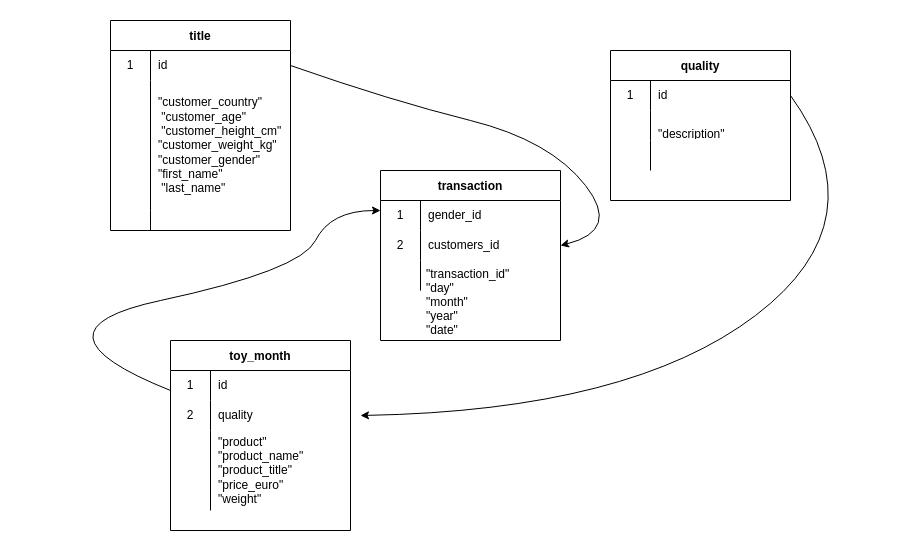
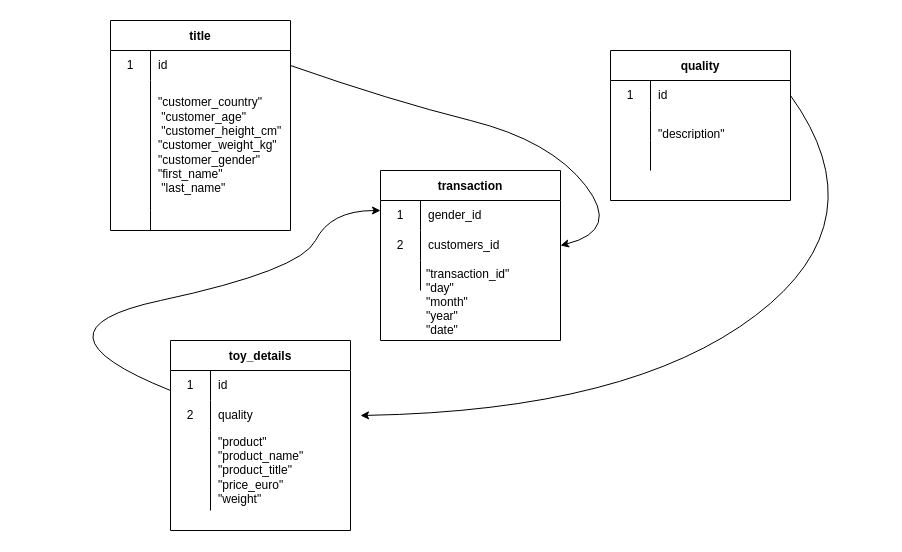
  <mxCell id="0" />
  <mxCell id="1" parent="0" />
  <mxCell id="2" value="transaction" style="shape=table;startSize=30;container=1;collapsible=0;childLayout=tableLayout;fixedRows=1;rowLines=0;fontStyle=1;" parent="1" vertex="1"><mxGeometry x="380" y="170" width="180" height="170" as="geometry" /></mxCell>
  <mxCell id="3" value="" style="shape=tableRow;horizontal=0;startSize=0;swimlaneHead=0;swimlaneBody=0;top=0;left=0;bottom=0;right=0;collapsible=0;dropTarget=0;fillColor=none;points=[[0,0.5],[1,0.5]];portConstraint=eastwest;" parent="2" vertex="1"><mxGeometry y="30" width="180" height="30" as="geometry" /></mxCell>
  <mxCell id="4" value="1" style="shape=partialRectangle;html=1;whiteSpace=wrap;connectable=0;fillColor=none;top=0;left=0;bottom=0;right=0;overflow=hidden;pointerEvents=1;" parent="3" vertex="1"><mxGeometry width="40" height="30" as="geometry"><mxRectangle width="40" height="30" as="alternateBounds" /></mxGeometry></mxCell>
  <mxCell id="5" value="gender_id" style="shape=partialRectangle;html=1;whiteSpace=wrap;connectable=0;fillColor=none;top=0;left=0;bottom=0;right=0;align=left;spacingLeft=6;overflow=hidden;" parent="3" vertex="1"><mxGeometry x="40" width="140" height="30" as="geometry"><mxRectangle width="140" height="30" as="alternateBounds" /></mxGeometry></mxCell>
  <mxCell id="6" value="" style="shape=tableRow;horizontal=0;startSize=0;swimlaneHead=0;swimlaneBody=0;top=0;left=0;bottom=0;right=0;collapsible=0;dropTarget=0;fillColor=none;points=[[0,0.5],[1,0.5]];portConstraint=eastwest;" parent="2" vertex="1"><mxGeometry y="60" width="180" height="30" as="geometry" /></mxCell>
  <mxCell id="7" value="2" style="shape=partialRectangle;html=1;whiteSpace=wrap;connectable=0;fillColor=none;top=0;left=0;bottom=0;right=0;overflow=hidden;" parent="6" vertex="1"><mxGeometry width="40" height="30" as="geometry"><mxRectangle width="40" height="30" as="alternateBounds" /></mxGeometry></mxCell>
  <mxCell id="8" value="customers_id" style="shape=partialRectangle;html=1;whiteSpace=wrap;connectable=0;fillColor=none;top=0;left=0;bottom=0;right=0;align=left;spacingLeft=6;overflow=hidden;" parent="6" vertex="1"><mxGeometry x="40" width="140" height="30" as="geometry"><mxRectangle width="140" height="30" as="alternateBounds" /></mxGeometry></mxCell>
  <mxCell id="9" value="" style="shape=tableRow;horizontal=0;startSize=0;swimlaneHead=0;swimlaneBody=0;top=0;left=0;bottom=0;right=0;collapsible=0;dropTarget=0;fillColor=none;points=[[0,0.5],[1,0.5]];portConstraint=eastwest;" parent="2" vertex="1"><mxGeometry y="90" width="180" height="30" as="geometry" /></mxCell>
  <mxCell id="10" value="" style="shape=partialRectangle;html=1;whiteSpace=wrap;connectable=0;fillColor=none;top=0;left=0;bottom=0;right=0;overflow=hidden;" parent="9" vertex="1"><mxGeometry width="40" height="30" as="geometry"><mxRectangle width="40" height="30" as="alternateBounds" /></mxGeometry></mxCell>
  <mxCell id="11" value="" style="shape=partialRectangle;html=1;whiteSpace=wrap;connectable=0;fillColor=none;top=0;left=0;bottom=0;right=0;align=left;spacingLeft=6;overflow=hidden;" parent="9" vertex="1"><mxGeometry x="40" width="140" height="30" as="geometry"><mxRectangle width="140" height="30" as="alternateBounds" /></mxGeometry></mxCell>
  <mxCell id="12" value="quality" style="shape=table;startSize=30;container=1;collapsible=0;childLayout=tableLayout;fixedRows=1;rowLines=0;fontStyle=1;" parent="1" vertex="1"><mxGeometry x="610" y="50" width="180" height="150" as="geometry" /></mxCell>
  <mxCell id="13" value="" style="shape=tableRow;horizontal=0;startSize=0;swimlaneHead=0;swimlaneBody=0;top=0;left=0;bottom=0;right=0;collapsible=0;dropTarget=0;fillColor=none;points=[[0,0.5],[1,0.5]];portConstraint=eastwest;" parent="12" vertex="1"><mxGeometry y="30" width="180" height="30" as="geometry" /></mxCell>
  <mxCell id="14" value="1" style="shape=partialRectangle;html=1;whiteSpace=wrap;connectable=0;fillColor=none;top=0;left=0;bottom=0;right=0;overflow=hidden;pointerEvents=1;" parent="13" vertex="1"><mxGeometry width="40" height="30" as="geometry"><mxRectangle width="40" height="30" as="alternateBounds" /></mxGeometry></mxCell>
  <mxCell id="15" value="id" style="shape=partialRectangle;html=1;whiteSpace=wrap;connectable=0;fillColor=none;top=0;left=0;bottom=0;right=0;align=left;spacingLeft=6;overflow=hidden;" parent="13" vertex="1"><mxGeometry x="40" width="140" height="30" as="geometry"><mxRectangle width="140" height="30" as="alternateBounds" /></mxGeometry></mxCell>
  <mxCell id="16" value="" style="shape=tableRow;horizontal=0;startSize=0;swimlaneHead=0;swimlaneBody=0;top=0;left=0;bottom=0;right=0;collapsible=0;dropTarget=0;fillColor=none;points=[[0,0.5],[1,0.5]];portConstraint=eastwest;" parent="12" vertex="1"><mxGeometry y="60" width="180" height="30" as="geometry" /></mxCell>
  <mxCell id="17" value="" style="shape=partialRectangle;html=1;whiteSpace=wrap;connectable=0;fillColor=none;top=0;left=0;bottom=0;right=0;overflow=hidden;" parent="16" vertex="1"><mxGeometry width="40" height="30" as="geometry"><mxRectangle width="40" height="30" as="alternateBounds" /></mxGeometry></mxCell>
  <mxCell id="18" value="&lt;br&gt;&quot;description&quot;" style="shape=partialRectangle;html=1;whiteSpace=wrap;connectable=0;fillColor=none;top=0;left=0;bottom=0;right=0;align=left;spacingLeft=6;overflow=hidden;" parent="16" vertex="1"><mxGeometry x="40" width="140" height="30" as="geometry"><mxRectangle width="140" height="30" as="alternateBounds" /></mxGeometry></mxCell>
  <mxCell id="19" value="" style="shape=tableRow;horizontal=0;startSize=0;swimlaneHead=0;swimlaneBody=0;top=0;left=0;bottom=0;right=0;collapsible=0;dropTarget=0;fillColor=none;points=[[0,0.5],[1,0.5]];portConstraint=eastwest;" parent="12" vertex="1"><mxGeometry y="90" width="180" height="30" as="geometry" /></mxCell>
  <mxCell id="20" value="" style="shape=partialRectangle;html=1;whiteSpace=wrap;connectable=0;fillColor=none;top=0;left=0;bottom=0;right=0;overflow=hidden;" parent="19" vertex="1"><mxGeometry width="40" height="30" as="geometry"><mxRectangle width="40" height="30" as="alternateBounds" /></mxGeometry></mxCell>
  <mxCell id="21" value="" style="shape=partialRectangle;html=1;whiteSpace=wrap;connectable=0;fillColor=none;top=0;left=0;bottom=0;right=0;align=left;spacingLeft=6;overflow=hidden;" parent="19" vertex="1"><mxGeometry x="40" width="140" height="30" as="geometry"><mxRectangle width="140" height="30" as="alternateBounds" /></mxGeometry></mxCell>
  <mxCell id="22" value="title" style="shape=table;startSize=30;container=1;collapsible=0;childLayout=tableLayout;fixedRows=1;rowLines=0;fontStyle=1;" parent="1" vertex="1"><mxGeometry x="110" y="20" width="180" height="210" as="geometry" /></mxCell>
  <mxCell id="23" value="" style="shape=tableRow;horizontal=0;startSize=0;swimlaneHead=0;swimlaneBody=0;top=0;left=0;bottom=0;right=0;collapsible=0;dropTarget=0;fillColor=none;points=[[0,0.5],[1,0.5]];portConstraint=eastwest;" parent="22" vertex="1"><mxGeometry y="30" width="180" height="30" as="geometry" /></mxCell>
  <mxCell id="24" value="1" style="shape=partialRectangle;html=1;whiteSpace=wrap;connectable=0;fillColor=none;top=0;left=0;bottom=0;right=0;overflow=hidden;pointerEvents=1;" parent="23" vertex="1"><mxGeometry width="40" height="30" as="geometry"><mxRectangle width="40" height="30" as="alternateBounds" /></mxGeometry></mxCell>
  <mxCell id="25" value="id" style="shape=partialRectangle;html=1;whiteSpace=wrap;connectable=0;fillColor=none;top=0;left=0;bottom=0;right=0;align=left;spacingLeft=6;overflow=hidden;" parent="23" vertex="1"><mxGeometry x="40" width="140" height="30" as="geometry"><mxRectangle width="140" height="30" as="alternateBounds" /></mxGeometry></mxCell>
  <mxCell id="26" value="" style="shape=tableRow;horizontal=0;startSize=0;swimlaneHead=0;swimlaneBody=0;top=0;left=0;bottom=0;right=0;collapsible=0;dropTarget=0;fillColor=none;points=[[0,0.5],[1,0.5]];portConstraint=eastwest;" parent="22" vertex="1"><mxGeometry y="60" width="180" height="130" as="geometry" /></mxCell>
  <mxCell id="27" value="" style="shape=partialRectangle;html=1;whiteSpace=wrap;connectable=0;fillColor=none;top=0;left=0;bottom=0;right=0;overflow=hidden;" parent="26" vertex="1"><mxGeometry width="40" height="130" as="geometry"><mxRectangle width="40" height="130" as="alternateBounds" /></mxGeometry></mxCell>
  <mxCell id="28" value="&quot;customer_country&quot;   &quot;customer_age&quot;       &quot;customer_height_cm&quot; &quot;customer_weight_kg&quot; &quot;customer_gender&quot;    &quot;first_name&quot;         &quot;last_name&quot;" style="shape=partialRectangle;html=1;whiteSpace=wrap;connectable=0;fillColor=none;top=0;left=0;bottom=0;right=0;align=left;spacingLeft=6;overflow=hidden;" parent="26" vertex="1"><mxGeometry x="40" width="140" height="130" as="geometry"><mxRectangle width="140" height="130" as="alternateBounds" /></mxGeometry></mxCell>
  <mxCell id="29" value="" style="shape=tableRow;horizontal=0;startSize=0;swimlaneHead=0;swimlaneBody=0;top=0;left=0;bottom=0;right=0;collapsible=0;dropTarget=0;fillColor=none;points=[[0,0.5],[1,0.5]];portConstraint=eastwest;" parent="22" vertex="1"><mxGeometry y="190" width="180" height="20" as="geometry" /></mxCell>
  <mxCell id="30" value="" style="shape=partialRectangle;html=1;whiteSpace=wrap;connectable=0;fillColor=none;top=0;left=0;bottom=0;right=0;overflow=hidden;" parent="29" vertex="1"><mxGeometry width="40" height="20" as="geometry"><mxRectangle width="40" height="20" as="alternateBounds" /></mxGeometry></mxCell>
  <mxCell id="31" value="" style="shape=partialRectangle;html=1;whiteSpace=wrap;connectable=0;fillColor=none;top=0;left=0;bottom=0;right=0;align=left;spacingLeft=6;overflow=hidden;" parent="29" vertex="1"><mxGeometry x="40" width="140" height="20" as="geometry"><mxRectangle width="140" height="20" as="alternateBounds" /></mxGeometry></mxCell>
- <mxCell id="32" value="toy_month" style="shape=table;startSize=30;container=1;collapsible=0;childLayout=tableLayout;fixedRows=1;rowLines=0;fontStyle=1;" parent="1" vertex="1"><mxGeometry x="170" y="340" width="180" height="190" as="geometry" /></mxCell>
+ <mxCell id="32" value="toy_details" style="shape=table;startSize=30;container=1;collapsible=0;childLayout=tableLayout;fixedRows=1;rowLines=0;fontStyle=1;" parent="1" vertex="1"><mxGeometry x="170" y="340" width="180" height="190" as="geometry" /></mxCell>
  <mxCell id="33" value="" style="shape=tableRow;horizontal=0;startSize=0;swimlaneHead=0;swimlaneBody=0;top=0;left=0;bottom=0;right=0;collapsible=0;dropTarget=0;fillColor=none;points=[[0,0.5],[1,0.5]];portConstraint=eastwest;" parent="32" vertex="1"><mxGeometry y="30" width="180" height="30" as="geometry" /></mxCell>
  <mxCell id="34" value="1" style="shape=partialRectangle;html=1;whiteSpace=wrap;connectable=0;fillColor=none;top=0;left=0;bottom=0;right=0;overflow=hidden;pointerEvents=1;" parent="33" vertex="1"><mxGeometry width="40" height="30" as="geometry"><mxRectangle width="40" height="30" as="alternateBounds" /></mxGeometry></mxCell>
  <mxCell id="35" value="id" style="shape=partialRectangle;html=1;whiteSpace=wrap;connectable=0;fillColor=none;top=0;left=0;bottom=0;right=0;align=left;spacingLeft=6;overflow=hidden;" parent="33" vertex="1"><mxGeometry x="40" width="140" height="30" as="geometry"><mxRectangle width="140" height="30" as="alternateBounds" /></mxGeometry></mxCell>
  <mxCell id="36" value="" style="shape=tableRow;horizontal=0;startSize=0;swimlaneHead=0;swimlaneBody=0;top=0;left=0;bottom=0;right=0;collapsible=0;dropTarget=0;fillColor=none;points=[[0,0.5],[1,0.5]];portConstraint=eastwest;" parent="32" vertex="1"><mxGeometry y="60" width="180" height="30" as="geometry" /></mxCell>
  <mxCell id="37" value="2" style="shape=partialRectangle;html=1;whiteSpace=wrap;connectable=0;fillColor=none;top=0;left=0;bottom=0;right=0;overflow=hidden;" parent="36" vertex="1"><mxGeometry width="40" height="30" as="geometry"><mxRectangle width="40" height="30" as="alternateBounds" /></mxGeometry></mxCell>
  <mxCell id="38" value="quality" style="shape=partialRectangle;html=1;whiteSpace=wrap;connectable=0;fillColor=none;top=0;left=0;bottom=0;right=0;align=left;spacingLeft=6;overflow=hidden;" parent="36" vertex="1"><mxGeometry x="40" width="140" height="30" as="geometry"><mxRectangle width="140" height="30" as="alternateBounds" /></mxGeometry></mxCell>
  <mxCell id="39" value="" style="shape=tableRow;horizontal=0;startSize=0;swimlaneHead=0;swimlaneBody=0;top=0;left=0;bottom=0;right=0;collapsible=0;dropTarget=0;fillColor=none;points=[[0,0.5],[1,0.5]];portConstraint=eastwest;" parent="32" vertex="1"><mxGeometry y="90" width="180" height="80" as="geometry" /></mxCell>
  <mxCell id="40" value="" style="shape=partialRectangle;html=1;whiteSpace=wrap;connectable=0;fillColor=none;top=0;left=0;bottom=0;right=0;overflow=hidden;" parent="39" vertex="1"><mxGeometry width="40" height="80" as="geometry"><mxRectangle width="40" height="80" as="alternateBounds" /></mxGeometry></mxCell>
  <mxCell id="41" value="&quot;product&quot;&lt;br&gt;&quot;product_name&quot;&amp;nbsp; &quot;product_title&quot; &quot;price_euro&quot;&amp;nbsp; &amp;nbsp; &lt;br&gt;&quot;weight&quot;&amp;nbsp; &amp;nbsp;" style="shape=partialRectangle;html=1;whiteSpace=wrap;connectable=0;fillColor=none;top=0;left=0;bottom=0;right=0;align=left;spacingLeft=6;overflow=hidden;" parent="39" vertex="1"><mxGeometry x="40" width="140" height="80" as="geometry"><mxRectangle width="140" height="80" as="alternateBounds" /></mxGeometry></mxCell>
  <mxCell id="42" value="" style="curved=1;endArrow=classic;html=1;rounded=0;" parent="1" edge="1"><mxGeometry width="50" height="50" relative="1" as="geometry"><mxPoint x="170" y="390" as="sourcePoint" /><mxPoint x="380" y="210" as="targetPoint" /><Array as="points"><mxPoint x="20" y="330" /><mxPoint x="300" y="270" /><mxPoint x="330" y="210" /></Array></mxGeometry></mxCell>
  <mxCell id="43" value="" style="curved=1;endArrow=classic;html=1;rounded=0;exitX=1;exitY=0.5;exitDx=0;exitDy=0;" parent="1" source="13" edge="1"><mxGeometry width="50" height="50" relative="1" as="geometry"><mxPoint x="380" y="460" as="sourcePoint" /><mxPoint x="360" y="415" as="targetPoint" /><Array as="points"><mxPoint x="880" y="220" /><mxPoint x="630" y="410" /></Array></mxGeometry></mxCell>
  <mxCell id="44" value="" style="curved=1;endArrow=classic;html=1;rounded=0;exitX=1;exitY=0.5;exitDx=0;exitDy=0;entryX=1;entryY=0.5;entryDx=0;entryDy=0;" parent="1" source="23" target="6" edge="1"><mxGeometry width="50" height="50" relative="1" as="geometry"><mxPoint x="320" y="80" as="sourcePoint" /><mxPoint x="470" y="70" as="targetPoint" /><Array as="points"><mxPoint x="390" y="100" /><mxPoint x="550" y="140" /><mxPoint x="620" y="230" /></Array></mxGeometry></mxCell>
  <mxCell id="45" value="&quot;transaction_id&quot;   &#10;&quot;day&quot;            &#10;&quot;month&quot;          &#10;&quot;year&quot;           &#10;&quot;date&quot;" style="text;strokeColor=none;fillColor=none;align=left;verticalAlign=top;spacingLeft=4;spacingRight=4;overflow=hidden;rotatable=0;points=[[0,0.5],[1,0.5]];portConstraint=eastwest;" parent="1" vertex="1"><mxGeometry x="420" y="260" width="120" height="80" as="geometry" /></mxCell>
